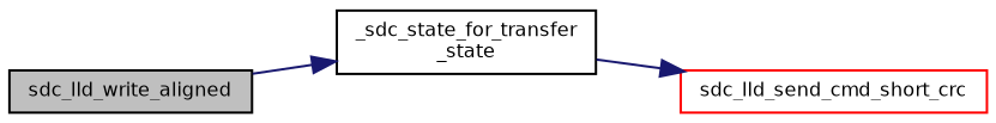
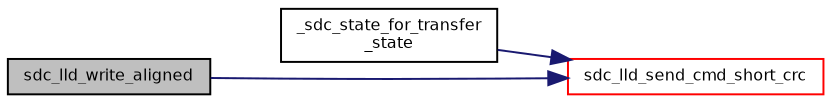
  digraph {
    fontname="DejaVu Sans"
    rankdir=LR
    node [color=black fontname="DejaVu Sans" fontsize=8 shape=record]
    edge [color=midnightblue fontname="DejaVu Sans" fontsize=8 labelfontname=Helvetica labelfontsize=8 style=solid]
    n1 [fillcolor=grey75 fontcolor=black height=0.2 label=sdc_lld_write_aligned style=filled width=0.4]
    n2 [height=0.2 label="_sdc_state_for_transfer\l_state" width=0.4]
    n3 [color=red height=0.2 label=sdc_lld_send_cmd_short_crc width=0.4]
-   n1 -> n2
+   n1 -> n3
    n2 -> n3
  }
